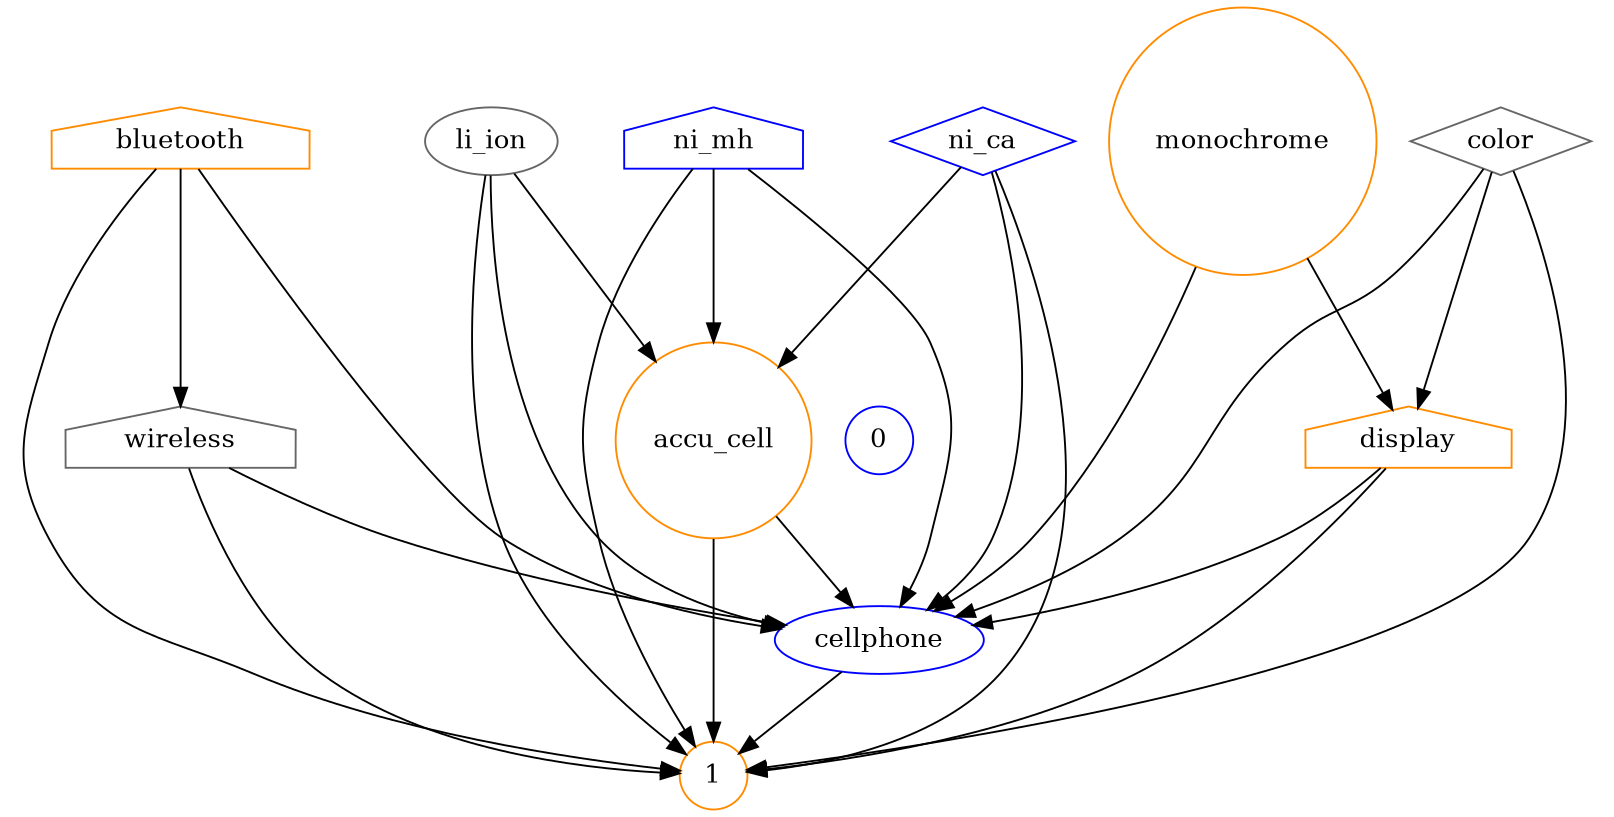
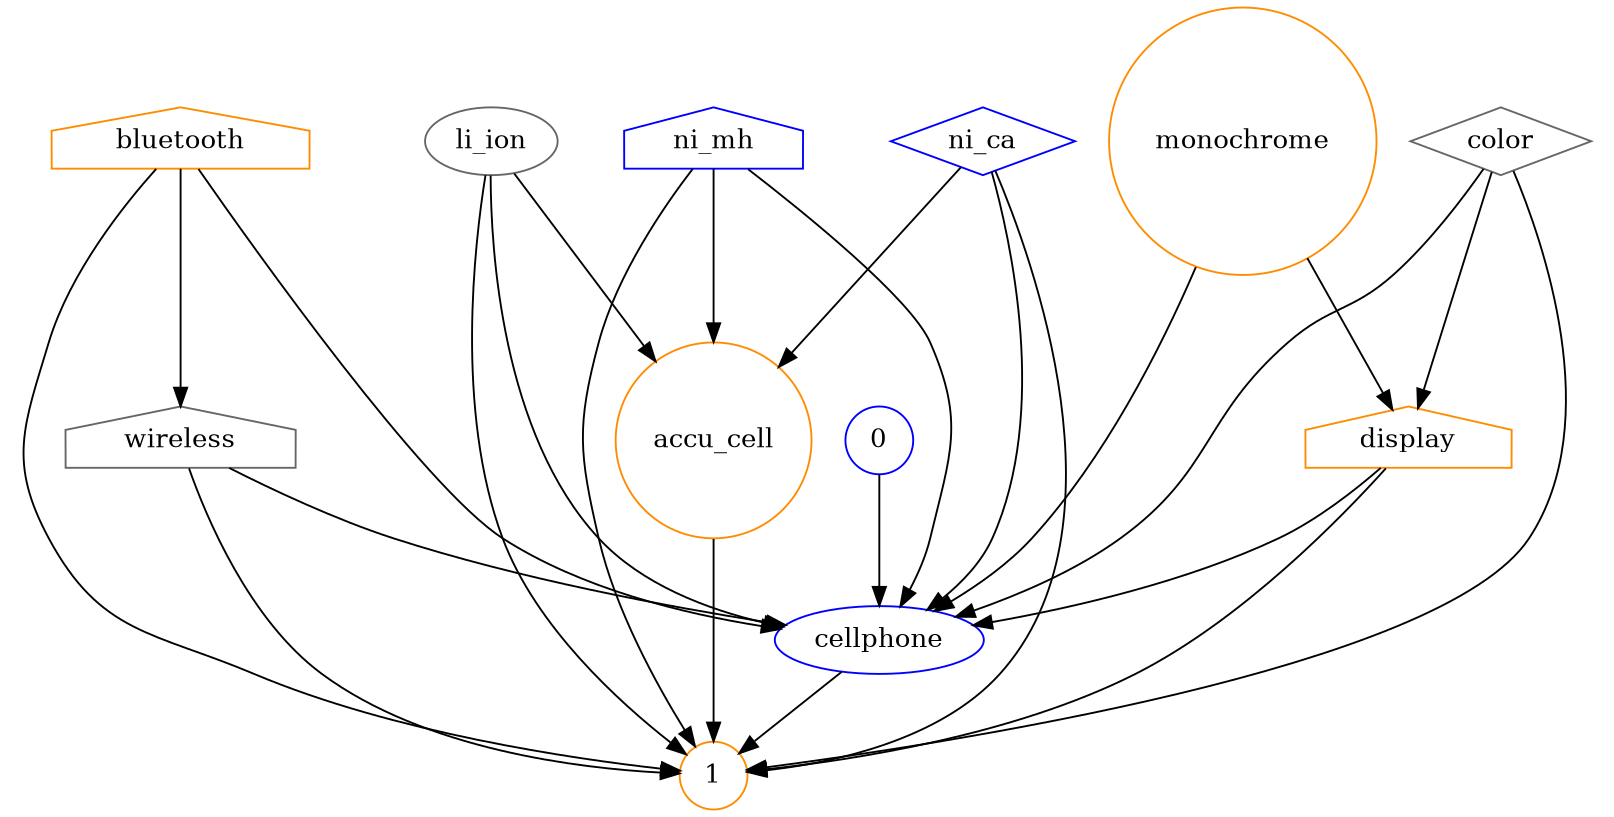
  digraph {
    node [color=darkorange shape=house]
    wireless [color=gray40]
    cellphone [color=blue shape=ellipse]
    1 [shape=circle]
    li_ion [color=gray40 shape=ellipse]
    accu_cell [shape=circle]
    bluetooth
    color [color=gray40 shape=diamond]
    display
    ni_mh [color=blue]
    ni_ca [color=blue shape=diamond]
    0 [color=blue shape=circle]
    monochrome [shape=circle]
    wireless -> cellphone
    wireless -> 1
    cellphone -> 1
    li_ion -> cellphone
    li_ion -> 1
    li_ion -> accu_cell
-   accu_cell -> cellphone
+   0 -> cellphone
    accu_cell -> 1
    bluetooth -> wireless
    bluetooth -> cellphone
    bluetooth -> 1
    color -> cellphone
    color -> 1
    color -> display
    display -> cellphone
    display -> 1
    ni_mh -> cellphone
    ni_mh -> 1
    ni_mh -> accu_cell
    ni_ca -> cellphone
    ni_ca -> 1
    ni_ca -> accu_cell
    monochrome -> cellphone
    monochrome -> display
  }
